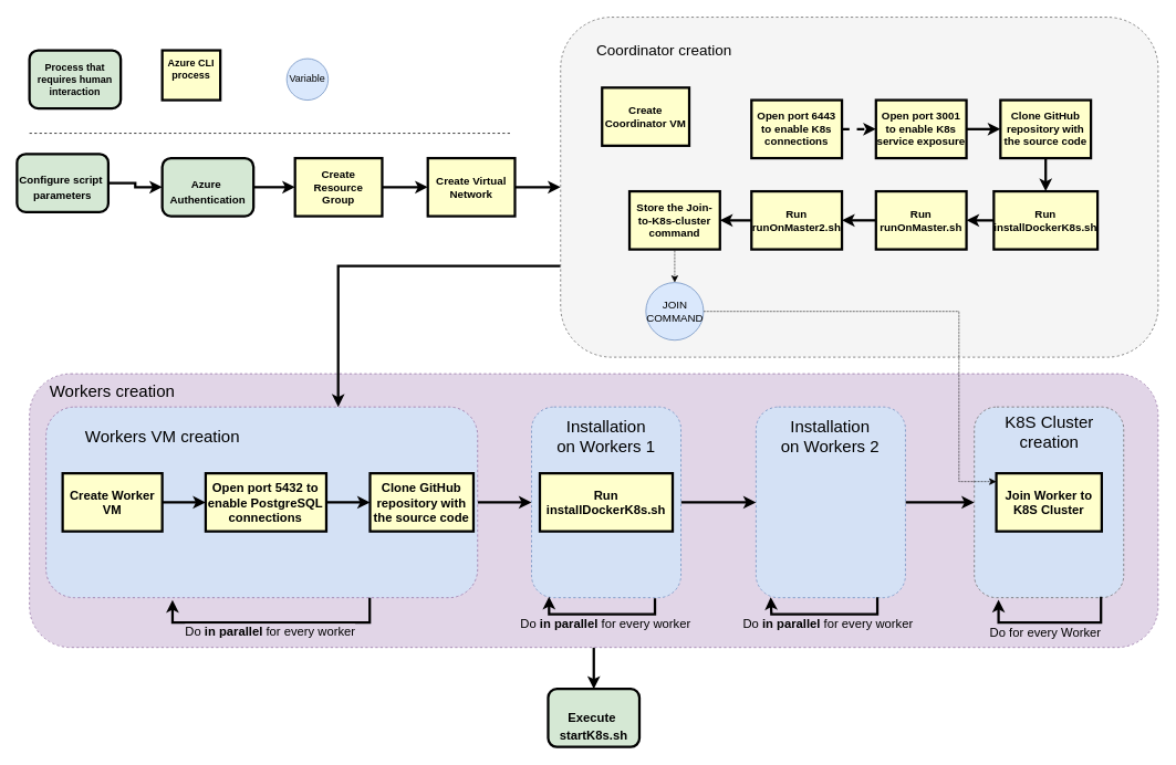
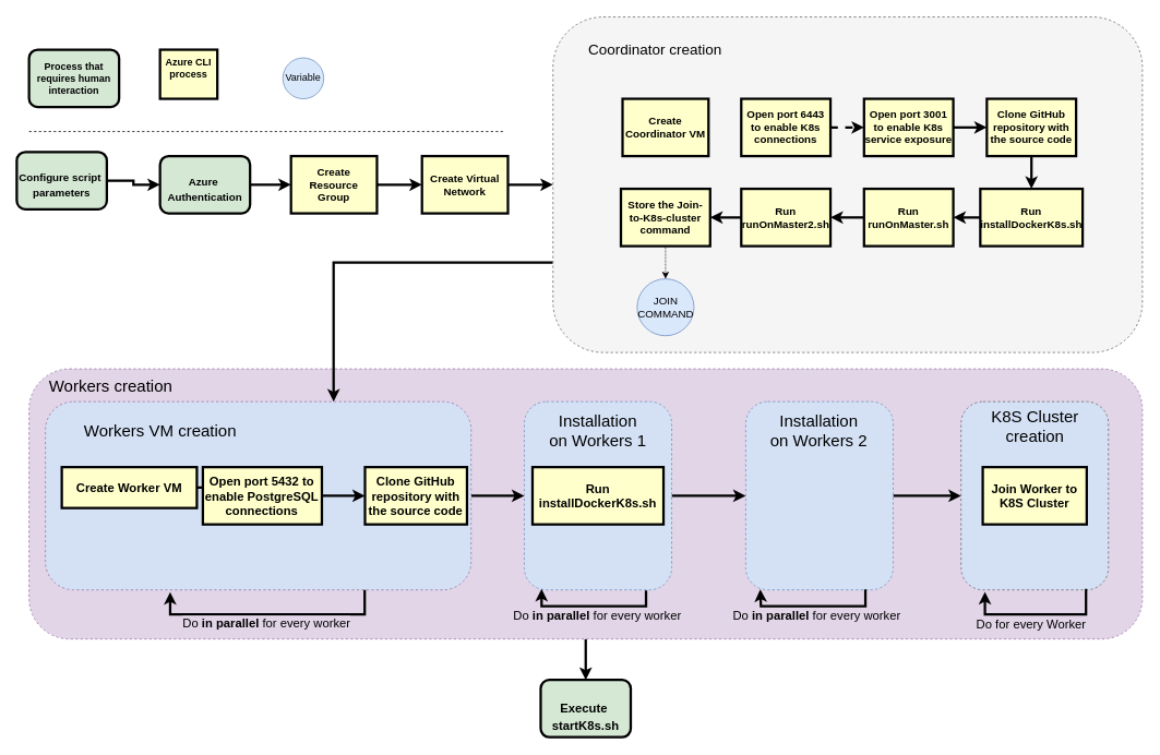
  <mxCell id="0" />
  <mxCell id="1" parent="0" />
  <mxCell id="2" style="edgeStyle=orthogonalEdgeStyle;rounded=0;orthogonalLoop=1;jettySize=auto;html=1;strokeWidth=3;" parent="1" source="3" target="57" edge="1"><mxGeometry relative="1" as="geometry" /></mxCell>
  <mxCell id="3" value="" style="rounded=1;whiteSpace=wrap;html=1;dashed=1;fillColor=#e1d5e7;strokeColor=#9673a6;" parent="1" vertex="1"><mxGeometry x="35" y="450" width="1360" height="330" as="geometry" /></mxCell>
  <mxCell id="4" style="edgeStyle=orthogonalEdgeStyle;rounded=0;orthogonalLoop=1;jettySize=auto;html=1;strokeWidth=3;" parent="1" source="5" target="7" edge="1"><mxGeometry relative="1" as="geometry" /></mxCell>
  <mxCell id="5" value="Create Resource&#10;Group" style="whiteSpace=wrap;align=center;verticalAlign=middle;fontStyle=1;strokeWidth=3;fillColor=#FFFFCC;fontSize=13;" parent="1" vertex="1"><mxGeometry x="355" y="190" width="105" height="70" as="geometry" /></mxCell>
  <mxCell id="6" style="edgeStyle=orthogonalEdgeStyle;rounded=0;orthogonalLoop=1;jettySize=auto;html=1;strokeWidth=3;" parent="1" source="7" target="11" edge="1"><mxGeometry relative="1" as="geometry" /></mxCell>
  <mxCell id="7" value="Create Virtual Network" style="whiteSpace=wrap;align=center;verticalAlign=middle;fontStyle=1;strokeWidth=3;fillColor=#FFFFCC;fontSize=13;" parent="1" vertex="1"><mxGeometry x="515" y="190" width="105" height="70" as="geometry" /></mxCell>
  <mxCell id="8" style="edgeStyle=orthogonalEdgeStyle;rounded=0;orthogonalLoop=1;jettySize=auto;html=1;strokeWidth=3;" parent="1" source="9" target="56" edge="1"><mxGeometry relative="1" as="geometry" /></mxCell>
  <mxCell id="9" value="&lt;p style=&quot;margin: 4px 0px 0px ; text-align: center ; font-size: 13px&quot;&gt;&lt;font style=&quot;font-size: 13px&quot;&gt;&lt;br&gt;&lt;/font&gt;&lt;/p&gt;&lt;p style=&quot;margin: 4px 0px 0px ; text-align: center ; font-size: 13px&quot;&gt;&lt;font style=&quot;font-size: 13px&quot;&gt;Configure script&amp;nbsp;&lt;/font&gt;&lt;/p&gt;&lt;p style=&quot;margin: 4px 0px 0px ; text-align: center ; font-size: 13px&quot;&gt;&lt;font style=&quot;font-size: 13px&quot;&gt;parameters&lt;/font&gt;&lt;/p&gt;" style="verticalAlign=middle;align=center;overflow=fill;fontSize=12;fontFamily=Helvetica;html=1;rounded=1;fontStyle=1;strokeWidth=3;fillColor=#D5E8D4;" parent="1" vertex="1"><mxGeometry x="20" y="185" width="110" height="70" as="geometry" /></mxCell>
  <mxCell id="10" style="edgeStyle=orthogonalEdgeStyle;rounded=0;orthogonalLoop=1;jettySize=auto;html=1;strokeWidth=3;" parent="1" source="11" target="30" edge="1"><mxGeometry relative="1" as="geometry"><Array as="points"><mxPoint x="407" y="320" /></Array></mxGeometry></mxCell>
  <mxCell id="11" value="" style="rounded=1;whiteSpace=wrap;html=1;dashed=1;fillColor=#f5f5f5;strokeColor=#666666;fontColor=#333333;" parent="1" vertex="1"><mxGeometry x="675" y="20" width="720" height="410" as="geometry" /></mxCell>
  <mxCell id="12" value="&lt;font style=&quot;font-size: 18px&quot;&gt;Coordinator creation&lt;/font&gt;" style="text;html=1;strokeColor=none;fillColor=none;align=center;verticalAlign=middle;whiteSpace=wrap;rounded=0;dashed=1;" parent="1" vertex="1"><mxGeometry x="715" y="50" width="170" height="20" as="geometry" /></mxCell>
- <mxCell id="13" value="Create Coordinator VM" style="whiteSpace=wrap;align=center;verticalAlign=middle;fontStyle=1;strokeWidth=3;fillColor=#FFFFCC;fontSize=13;" parent="1" vertex="1"><mxGeometry x="725" y="105" width="105" height="70" as="geometry" /></mxCell>
+ <mxCell id="13" value="Create Coordinator VM" style="whiteSpace=wrap;align=center;verticalAlign=middle;fontStyle=1;strokeWidth=3;fillColor=#FFFFCC;fontSize=13;" parent="1" vertex="1"><mxGeometry x="760" y="120" width="105" height="70" as="geometry" /></mxCell>
  <mxCell id="14" style="edgeStyle=orthogonalEdgeStyle;rounded=0;orthogonalLoop=1;jettySize=auto;html=1;strokeWidth=3;" parent="1" source="15" target="17" edge="1"><mxGeometry relative="1" as="geometry" /></mxCell>
  <mxCell id="15" value="Run runOnMaster.sh" style="whiteSpace=wrap;align=center;verticalAlign=middle;fontStyle=1;strokeWidth=3;fillColor=#FFFFCC;fontSize=13;" parent="1" vertex="1"><mxGeometry x="1055" y="230" width="109" height="70" as="geometry" /></mxCell>
  <mxCell id="16" style="edgeStyle=orthogonalEdgeStyle;rounded=0;orthogonalLoop=1;jettySize=auto;html=1;strokeWidth=3;" parent="1" source="17" target="27" edge="1"><mxGeometry relative="1" as="geometry" /></mxCell>
  <mxCell id="17" value="Run runOnMaster2.sh" style="whiteSpace=wrap;align=center;verticalAlign=middle;fontStyle=1;strokeWidth=3;fillColor=#FFFFCC;fontSize=13;" parent="1" vertex="1"><mxGeometry x="905" y="230" width="109" height="70" as="geometry" /></mxCell>
  <mxCell id="18" style="edgeStyle=orthogonalEdgeStyle;rounded=0;orthogonalLoop=1;jettySize=auto;html=1;strokeWidth=3;" parent="1" source="19" target="15" edge="1"><mxGeometry relative="1" as="geometry" /></mxCell>
  <mxCell id="19" value="Run installDockerK8s.sh" style="whiteSpace=wrap;align=center;verticalAlign=middle;fontStyle=1;strokeWidth=3;fillColor=#FFFFCC;fontSize=13;" parent="1" vertex="1"><mxGeometry x="1197" y="230" width="125" height="70" as="geometry" /></mxCell>
  <mxCell id="20" style="edgeStyle=orthogonalEdgeStyle;rounded=0;orthogonalLoop=1;jettySize=auto;html=1;strokeWidth=3;" parent="1" source="21" target="19" edge="1"><mxGeometry relative="1" as="geometry" /></mxCell>
  <mxCell id="21" value="Clone GitHub repository with the source code" style="whiteSpace=wrap;align=center;verticalAlign=middle;fontStyle=1;strokeWidth=3;fillColor=#FFFFCC;fontSize=13;" parent="1" vertex="1"><mxGeometry x="1205" y="120" width="109" height="70" as="geometry" /></mxCell>
  <mxCell id="22" style="edgeStyle=orthogonalEdgeStyle;rounded=0;orthogonalLoop=1;jettySize=auto;html=1;strokeWidth=3;" parent="1" source="23" target="21" edge="1"><mxGeometry relative="1" as="geometry" /></mxCell>
  <mxCell id="23" value="Open port 3001 to enable K8s service exposure" style="whiteSpace=wrap;align=center;verticalAlign=middle;fontStyle=1;strokeWidth=3;fillColor=#FFFFCC;fontSize=13;" parent="1" vertex="1"><mxGeometry x="1055" y="120" width="109" height="70" as="geometry" /></mxCell>
  <mxCell id="24" style="edgeStyle=orthogonalEdgeStyle;rounded=0;orthogonalLoop=1;jettySize=auto;html=1;strokeWidth=3;dashed=1;" parent="1" source="25" target="23" edge="1"><mxGeometry relative="1" as="geometry" /></mxCell>
  <mxCell id="25" value="Open port 6443 to enable K8s connections" style="whiteSpace=wrap;align=center;verticalAlign=middle;fontStyle=1;strokeWidth=3;fillColor=#FFFFCC;fontSize=13;" parent="1" vertex="1"><mxGeometry x="905" y="120" width="109" height="70" as="geometry" /></mxCell>
  <mxCell id="26" style="edgeStyle=orthogonalEdgeStyle;rounded=0;orthogonalLoop=1;jettySize=auto;html=1;dashed=1;dashPattern=1 1;" parent="1" source="27" target="28" edge="1"><mxGeometry relative="1" as="geometry" /></mxCell>
  <mxCell id="27" value="Store the Join-to-K8s-cluster command" style="whiteSpace=wrap;align=center;verticalAlign=middle;fontStyle=1;strokeWidth=3;fillColor=#FFFFCC;fontSize=13;" parent="1" vertex="1"><mxGeometry x="758" y="230" width="109" height="70" as="geometry" /></mxCell>
  <mxCell id="28" value="&lt;font style=&quot;font-size: 13px&quot;&gt;JOIN&lt;br&gt;COMMAND&lt;/font&gt;" style="ellipse;whiteSpace=wrap;html=1;aspect=fixed;fillColor=#dae8fc;strokeColor=#6c8ebf;" parent="1" vertex="1"><mxGeometry x="777.75" width="69.5" height="69.5" as="geometry" y="340" /></mxCell>
  <mxCell id="29" style="edgeStyle=orthogonalEdgeStyle;rounded=0;orthogonalLoop=1;jettySize=auto;html=1;fontSize=15;strokeWidth=3;" parent="1" source="30" target="63" edge="1"><mxGeometry relative="1" as="geometry" /></mxCell>
  <mxCell id="30" value="" style="rounded=1;whiteSpace=wrap;html=1;dashed=1;strokeColor=#9673a6;fillColor=#D4E1F5;" parent="1" vertex="1"><mxGeometry x="55" y="490" width="520" height="230" as="geometry" /></mxCell>
  <mxCell id="31" value="&lt;font style=&quot;font-size: 20px&quot;&gt;Workers VM creation&lt;/font&gt;" style="text;html=1;strokeColor=none;fillColor=none;align=center;verticalAlign=middle;whiteSpace=wrap;rounded=0;dashed=1;" parent="1" vertex="1"><mxGeometry x="100.69" y="515" width="189.31" height="20" as="geometry" /></mxCell>
  <mxCell id="32" style="edgeStyle=orthogonalEdgeStyle;rounded=0;orthogonalLoop=1;jettySize=auto;html=1;strokeWidth=3;" parent="1" source="33" target="39" edge="1"><mxGeometry relative="1" as="geometry" /></mxCell>
- <mxCell id="33" value="Create Worker VM" style="whiteSpace=wrap;align=center;verticalAlign=middle;fontStyle=1;strokeWidth=3;fillColor=#FFFFCC;fontSize=15;" parent="1" vertex="1"><mxGeometry x="75" y="570" width="120" height="70" as="geometry" /></mxCell>
+ <mxCell id="33" value="Create Worker VM" style="whiteSpace=wrap;align=center;verticalAlign=middle;fontStyle=1;strokeWidth=3;fillColor=#FFFFCC;fontSize=15;" parent="1" vertex="1"><mxGeometry x="75" y="570" width="165" height="50" as="geometry" /></mxCell>
  <mxCell id="34" style="edgeStyle=orthogonalEdgeStyle;rounded=0;orthogonalLoop=1;jettySize=auto;html=1;" parent="1" edge="1"><mxGeometry relative="1" as="geometry"><mxPoint x="575" y="735" as="targetPoint" /></mxGeometry></mxCell>
  <mxCell id="35" style="edgeStyle=orthogonalEdgeStyle;rounded=0;orthogonalLoop=1;jettySize=auto;html=1;" parent="1" edge="1"><mxGeometry relative="1" as="geometry"><mxPoint x="520.5" y="770" as="sourcePoint" /></mxGeometry></mxCell>
  <mxCell id="36" style="edgeStyle=orthogonalEdgeStyle;rounded=0;orthogonalLoop=1;jettySize=auto;html=1;" parent="1" edge="1"><mxGeometry relative="1" as="geometry"><mxPoint x="724" y="735" as="targetPoint" /></mxGeometry></mxCell>
  <mxCell id="37" value="Clone GitHub repository with the source code" style="whiteSpace=wrap;align=center;verticalAlign=middle;fontStyle=1;strokeWidth=3;fillColor=#FFFFCC;fontSize=15;" parent="1" vertex="1"><mxGeometry x="445.38" y="570" width="124.62" height="70" as="geometry" /></mxCell>
  <mxCell id="38" style="edgeStyle=orthogonalEdgeStyle;rounded=0;orthogonalLoop=1;jettySize=auto;html=1;strokeWidth=3;" parent="1" source="39" target="37" edge="1"><mxGeometry relative="1" as="geometry" /></mxCell>
  <mxCell id="39" value="Open port 5432 to enable PostgreSQL&#10;connections" style="whiteSpace=wrap;align=center;verticalAlign=middle;fontStyle=1;strokeWidth=3;fillColor=#FFFFCC;fontSize=15;" parent="1" vertex="1"><mxGeometry x="247.32" y="570" width="145.37" height="70" as="geometry" /></mxCell>
  <mxCell id="40" style="edgeStyle=orthogonalEdgeStyle;rounded=0;orthogonalLoop=1;jettySize=auto;html=1;dashed=1;dashPattern=1 1;" parent="1" edge="1"><mxGeometry relative="1" as="geometry"><mxPoint x="575" y="835" as="sourcePoint" /></mxGeometry></mxCell>
  <mxCell id="41" style="edgeStyle=orthogonalEdgeStyle;rounded=0;orthogonalLoop=1;jettySize=auto;html=1;entryX=0.293;entryY=1.012;entryDx=0;entryDy=0;entryPerimeter=0;exitX=0.75;exitY=1;exitDx=0;exitDy=0;strokeWidth=3;" parent="1" source="30" target="30" edge="1"><mxGeometry relative="1" as="geometry"><Array as="points"><mxPoint x="445" y="750" /><mxPoint x="207" y="750" /></Array></mxGeometry></mxCell>
  <mxCell id="42" value="&lt;span style=&quot;font-size: 15px&quot;&gt;Do&amp;nbsp;&lt;/span&gt;&lt;b style=&quot;font-size: 15px&quot;&gt;in parallel&lt;/b&gt;&lt;span style=&quot;font-size: 15px&quot;&gt;&amp;nbsp;for every worker&lt;/span&gt;" style="edgeLabel;html=1;align=center;verticalAlign=middle;resizable=0;points=[];labelBackgroundColor=#E1D5E7;" parent="41" vertex="1" connectable="0"><mxGeometry x="-0.422" y="1" relative="1" as="geometry"><mxPoint x="-66" y="8" as="offset" /></mxGeometry></mxCell>
  <mxCell id="43" style="edgeStyle=orthogonalEdgeStyle;rounded=0;orthogonalLoop=1;jettySize=auto;html=1;strokeWidth=3;" parent="1" source="44" target="48" edge="1"><mxGeometry relative="1" as="geometry" /></mxCell>
  <mxCell id="44" value="" style="rounded=1;whiteSpace=wrap;html=1;dashed=1;strokeColor=#6c8ebf;fillColor=#D4E1F5;" parent="1" vertex="1"><mxGeometry x="910.5" y="490" width="180" height="230" as="geometry" /></mxCell>
  <mxCell id="45" value="&lt;font style=&quot;font-size: 20px&quot;&gt;Installation &lt;br&gt;on Workers 2&lt;/font&gt;" style="text;html=1;strokeColor=none;fillColor=none;align=center;verticalAlign=middle;whiteSpace=wrap;rounded=0;dashed=1;" parent="1" vertex="1"><mxGeometry x="895" y="515" width="210" height="20" as="geometry" /></mxCell>
  <mxCell id="46" style="edgeStyle=orthogonalEdgeStyle;rounded=0;orthogonalLoop=1;jettySize=auto;html=1;entryX=0.098;entryY=0.997;entryDx=0;entryDy=0;exitX=0.812;exitY=0.997;exitDx=0;exitDy=0;entryPerimeter=0;exitPerimeter=0;strokeWidth=3;" parent="1" source="44" target="44" edge="1"><mxGeometry relative="1" as="geometry"><Array as="points"><mxPoint x="929" y="740" /><mxPoint x="772" y="740" /></Array></mxGeometry></mxCell>
  <mxCell id="47" value="&lt;font style=&quot;font-size: 15px&quot;&gt;Do &lt;b&gt;in parallel&lt;/b&gt; for every worker&lt;/font&gt;" style="edgeLabel;html=1;align=center;verticalAlign=middle;resizable=0;points=[];labelBackgroundColor=#E1D5E7;" parent="46" vertex="1" connectable="0"><mxGeometry x="0.308" y="-4" relative="1" as="geometry"><mxPoint x="30.48" y="14" as="offset" /></mxGeometry></mxCell>
  <mxCell id="48" value="" style="rounded=1;whiteSpace=wrap;html=1;dashed=1;strokeColor=#666666;fontColor=#333333;fillColor=#D4E1F5;" parent="1" vertex="1"><mxGeometry x="1173.5" y="490" width="180" height="230" as="geometry" /></mxCell>
  <mxCell id="49" value="&lt;font style=&quot;font-size: 20px&quot;&gt;K8S Cluster &lt;br&gt;creation&lt;/font&gt;" style="text;html=1;strokeColor=none;fillColor=none;align=center;verticalAlign=middle;whiteSpace=wrap;rounded=0;dashed=1;" parent="1" vertex="1"><mxGeometry x="1164" y="510" width="200" height="20" as="geometry" /></mxCell>
  <mxCell id="50" value="Join Worker to K8S Cluster" style="whiteSpace=wrap;align=center;verticalAlign=middle;fontStyle=1;strokeWidth=3;fillColor=#FFFFCC;fontSize=15;" parent="1" vertex="1"><mxGeometry x="1200" y="570" width="127" height="70" as="geometry" /></mxCell>
- <mxCell id="51" style="edgeStyle=orthogonalEdgeStyle;rounded=0;orthogonalLoop=1;jettySize=auto;html=1;dashed=1;dashPattern=1 1;" parent="1" source="28" target="50" edge="1"><mxGeometry relative="1" as="geometry"><Array as="points"><mxPoint x="1155" y="375" /><mxPoint x="1155" y="580" /></Array></mxGeometry></mxCell>
  <mxCell id="52" style="edgeStyle=orthogonalEdgeStyle;rounded=0;orthogonalLoop=1;jettySize=auto;html=1;entryX=0.162;entryY=1.01;entryDx=0;entryDy=0;entryPerimeter=0;exitX=0.848;exitY=0.995;exitDx=0;exitDy=0;exitPerimeter=0;strokeWidth=3;" parent="1" source="48" target="48" edge="1"><mxGeometry relative="1" as="geometry"><Array as="points"><mxPoint x="1289" y="750" /><mxPoint x="1138" y="750" /></Array></mxGeometry></mxCell>
  <mxCell id="53" value="&lt;font style=&quot;font-size: 15px&quot;&gt;Do for every Worker&lt;/font&gt;" style="edgeLabel;html=1;align=center;verticalAlign=middle;resizable=0;points=[];labelBackgroundColor=#E1D5E7;" parent="52" vertex="1" connectable="0"><mxGeometry x="-0.335" y="2" relative="1" as="geometry"><mxPoint x="-38" y="8" as="offset" /></mxGeometry></mxCell>
  <mxCell id="54" value="&lt;font style=&quot;font-size: 20px&quot;&gt;Workers creation&lt;/font&gt;" style="text;html=1;strokeColor=none;fillColor=none;align=center;verticalAlign=middle;whiteSpace=wrap;rounded=0;dashed=1;" parent="1" vertex="1"><mxGeometry x="55" y="460" width="160" height="20" as="geometry" /></mxCell>
  <mxCell id="55" style="edgeStyle=orthogonalEdgeStyle;rounded=0;orthogonalLoop=1;jettySize=auto;html=1;strokeWidth=3;" parent="1" source="56" target="5" edge="1"><mxGeometry relative="1" as="geometry" /></mxCell>
  <mxCell id="56" value="&lt;p style=&quot;margin: 4px 0px 0px ; text-align: center ; font-size: 13px&quot;&gt;&lt;font style=&quot;font-size: 13px&quot;&gt;&lt;br&gt;&lt;/font&gt;&lt;/p&gt;&lt;p style=&quot;margin: 4px 0px 0px ; text-align: center ; font-size: 13px&quot;&gt;&lt;font style=&quot;font-size: 13px&quot;&gt;Azure&amp;nbsp;&lt;/font&gt;&lt;/p&gt;&lt;p style=&quot;margin: 4px 0px 0px ; text-align: center ; font-size: 13px&quot;&gt;&lt;font style=&quot;font-size: 13px&quot;&gt;Authentication&lt;/font&gt;&lt;/p&gt;" style="verticalAlign=middle;align=center;overflow=fill;fontSize=12;fontFamily=Helvetica;html=1;rounded=1;fontStyle=1;strokeWidth=3;fillColor=#D5E8D4;" parent="1" vertex="1"><mxGeometry x="195" y="190" width="110" height="70" as="geometry" /></mxCell>
  <mxCell id="57" value="&lt;p style=&quot;margin: 4px 0px 0px ; text-align: center ; font-size: 15px&quot;&gt;&lt;span&gt;&lt;br&gt;&lt;/span&gt;&lt;/p&gt;&lt;p style=&quot;margin: 4px 0px 0px ; text-align: center ; font-size: 15px&quot;&gt;&lt;span&gt;Execute&amp;nbsp;&lt;/span&gt;&lt;br&gt;&lt;/p&gt;&lt;p style=&quot;margin: 4px 0px 0px ; text-align: center ; font-size: 15px&quot;&gt;&lt;font style=&quot;font-size: 15px&quot;&gt;startK8s.sh&lt;/font&gt;&lt;/p&gt;" style="verticalAlign=middle;align=center;overflow=fill;fontSize=12;fontFamily=Helvetica;html=1;rounded=1;fontStyle=1;strokeWidth=3;fillColor=#D5E8D4;" parent="1" vertex="1"><mxGeometry x="660" y="830" width="110" height="70" as="geometry" /></mxCell>
  <mxCell id="58" value="&lt;div&gt;&lt;br&gt;&lt;/div&gt;&lt;div&gt;Process that &lt;br&gt;&lt;/div&gt;&lt;div&gt;requires human &lt;br&gt;&lt;/div&gt;&lt;div&gt;interaction&lt;/div&gt;" style="verticalAlign=middle;align=center;overflow=fill;fontSize=12;fontFamily=Helvetica;html=1;rounded=1;fontStyle=1;strokeWidth=3;fillColor=#D5E8D4;" parent="1" vertex="1"><mxGeometry x="35" y="60" width="110" height="70" as="geometry" /></mxCell>
  <mxCell id="59" value="Azure CLI&#10;process&#10;" style="whiteSpace=wrap;align=center;verticalAlign=middle;fontStyle=1;strokeWidth=3;fillColor=#FFFFCC" parent="1" vertex="1"><mxGeometry x="195" y="60" width="70" height="60" as="geometry" /></mxCell>
  <mxCell id="60" value="" style="endArrow=none;dashed=1;html=1;" parent="1" edge="1"><mxGeometry width="50" height="50" relative="1" as="geometry"><mxPoint x="35" y="160" as="sourcePoint" /><mxPoint x="615" y="160" as="targetPoint" /></mxGeometry></mxCell>
  <mxCell id="61" value="Variable" style="ellipse;whiteSpace=wrap;html=1;aspect=fixed;fillColor=#dae8fc;strokeColor=#6c8ebf;" parent="1" vertex="1"><mxGeometry x="345" y="70" width="50" height="50" as="geometry" /></mxCell>
  <mxCell id="62" style="edgeStyle=orthogonalEdgeStyle;rounded=0;orthogonalLoop=1;jettySize=auto;html=1;fontSize=15;strokeWidth=3;" parent="1" source="63" target="44" edge="1"><mxGeometry relative="1" as="geometry" /></mxCell>
  <mxCell id="63" value="" style="rounded=1;whiteSpace=wrap;html=1;dashed=1;strokeColor=#6c8ebf;fillColor=#D4E1F5;" parent="1" vertex="1"><mxGeometry x="640" y="490" width="180" height="230" as="geometry" /></mxCell>
  <mxCell id="64" value="Run installDockerK8s.sh" style="whiteSpace=wrap;align=center;verticalAlign=middle;fontStyle=1;strokeWidth=3;fillColor=#FFFFCC;fontSize=15;" parent="1" vertex="1"><mxGeometry x="650" y="570" width="160" height="70" as="geometry" /></mxCell>
  <mxCell id="65" value="&lt;font style=&quot;font-size: 20px&quot;&gt;Installation &lt;br&gt;on Workers 1&lt;/font&gt;" style="text;html=1;strokeColor=none;fillColor=none;align=center;verticalAlign=middle;whiteSpace=wrap;rounded=0;dashed=1;" parent="1" vertex="1"><mxGeometry x="625" y="515" width="210" height="20" as="geometry" /></mxCell>
  <mxCell id="66" style="edgeStyle=orthogonalEdgeStyle;rounded=0;orthogonalLoop=1;jettySize=auto;html=1;entryX=0.117;entryY=0.994;entryDx=0;entryDy=0;exitX=0.826;exitY=1.003;exitDx=0;exitDy=0;entryPerimeter=0;exitPerimeter=0;strokeWidth=3;" parent="1" source="63" target="63" edge="1"><mxGeometry relative="1" as="geometry"><Array as="points"><mxPoint x="789" y="740" /><mxPoint x="661" y="740" /></Array><mxPoint x="788.52" y="729.31" as="sourcePoint" /><mxPoint x="660" y="729.31" as="targetPoint" /></mxGeometry></mxCell>
  <mxCell id="67" value="&lt;font style=&quot;font-size: 15px&quot;&gt;Do &lt;b&gt;in parallel&lt;/b&gt; for every worker&lt;/font&gt;" style="edgeLabel;html=1;align=center;verticalAlign=middle;resizable=0;points=[];labelBackgroundColor=#E1D5E7;" parent="66" vertex="1" connectable="0"><mxGeometry x="0.308" y="-4" relative="1" as="geometry"><mxPoint x="30.48" y="14" as="offset" /></mxGeometry></mxCell>
